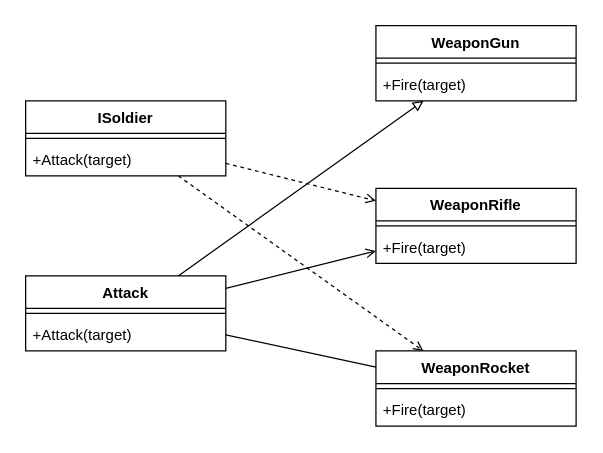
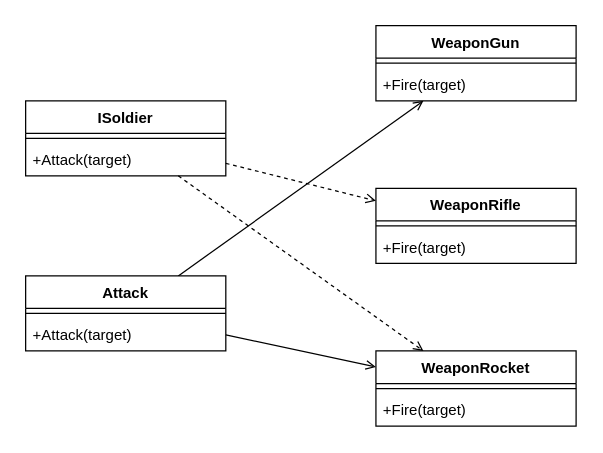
  <mxCell id="0" />
  <mxCell id="1" parent="0" />
  <mxCell id="2" style="edgeStyle=none;rounded=0;orthogonalLoop=1;jettySize=auto;html=1;endArrow=open;endFill=0;dashed=1;" edge="1" parent="1" source="4" target="13"><mxGeometry relative="1" as="geometry" /></mxCell>
  <mxCell id="3" style="edgeStyle=none;rounded=0;orthogonalLoop=1;jettySize=auto;html=1;endArrow=open;endFill=0;dashed=1;" edge="1" parent="1" source="4" target="16"><mxGeometry relative="1" as="geometry" /></mxCell>
  <mxCell id="4" value="ISoldier" style="swimlane;fontStyle=1;align=center;verticalAlign=top;childLayout=stackLayout;horizontal=1;startSize=26;horizontalStack=0;resizeParent=1;resizeParentMax=0;resizeLast=0;collapsible=1;marginBottom=0;whiteSpace=wrap;html=1;" vertex="1" parent="1"><mxGeometry y="80" width="160" height="60" as="geometry" x="20" /></mxCell>
  <mxCell id="5" value="" style="line;strokeWidth=1;fillColor=none;align=left;verticalAlign=middle;spacingTop=-1;spacingLeft=3;spacingRight=3;rotatable=0;labelPosition=right;points=[];portConstraint=eastwest;strokeColor=inherit;" vertex="1" parent="4"><mxGeometry y="26" width="160" height="8" as="geometry" /></mxCell>
  <mxCell id="6" value="+Attack(target)" style="text;strokeColor=none;fillColor=none;align=left;verticalAlign=top;spacingLeft=4;spacingRight=4;overflow=hidden;rotatable=0;points=[[0,0.5],[1,0.5]];portConstraint=eastwest;whiteSpace=wrap;html=1;" vertex="1" parent="4"><mxGeometry y="34" width="160" height="26" as="geometry" /></mxCell>
- <mxCell id="7" style="edgeStyle=none;rounded=0;orthogonalLoop=1;jettySize=auto;html=1;endArrow=block;endFill=0;" edge="1" parent="1" source="10" target="19"><mxGeometry relative="1" as="geometry" /></mxCell>
- <mxCell id="8" style="edgeStyle=none;rounded=0;orthogonalLoop=1;jettySize=auto;html=1;endArrow=open;endFill=0;" edge="1" parent="1" source="10" target="13"><mxGeometry relative="1" as="geometry" /></mxCell>
- <mxCell id="9" style="edgeStyle=none;rounded=0;orthogonalLoop=1;jettySize=auto;html=1;endArrow=none;endFill=0;" edge="1" parent="1" source="10" target="16"><mxGeometry relative="1" as="geometry" /></mxCell>
+ <mxCell id="7" style="edgeStyle=none;rounded=0;orthogonalLoop=1;jettySize=auto;html=1;endArrow=open;endFill=0;" edge="1" parent="1" source="10" target="19"><mxGeometry relative="1" as="geometry" /></mxCell>
+ <mxCell id="9" style="edgeStyle=none;rounded=0;orthogonalLoop=1;jettySize=auto;html=1;endArrow=open;endFill=0;" edge="1" parent="1" source="10" target="16"><mxGeometry relative="1" as="geometry" /></mxCell>
  <mxCell id="10" value="Attack" style="swimlane;fontStyle=1;align=center;verticalAlign=top;childLayout=stackLayout;horizontal=1;startSize=26;horizontalStack=0;resizeParent=1;resizeParentMax=0;resizeLast=0;collapsible=1;marginBottom=0;whiteSpace=wrap;html=1;" vertex="1" parent="1"><mxGeometry y="220" width="160" height="60" as="geometry" x="20" /></mxCell>
  <mxCell id="11" value="" style="line;strokeWidth=1;fillColor=none;align=left;verticalAlign=middle;spacingTop=-1;spacingLeft=3;spacingRight=3;rotatable=0;labelPosition=right;points=[];portConstraint=eastwest;strokeColor=inherit;" vertex="1" parent="10"><mxGeometry y="26" width="160" height="8" as="geometry" /></mxCell>
  <mxCell id="12" value="+Attack(target)" style="text;strokeColor=none;fillColor=none;align=left;verticalAlign=top;spacingLeft=4;spacingRight=4;overflow=hidden;rotatable=0;points=[[0,0.5],[1,0.5]];portConstraint=eastwest;whiteSpace=wrap;html=1;" vertex="1" parent="10"><mxGeometry y="34" width="160" height="26" as="geometry" /></mxCell>
  <mxCell id="13" value="WeaponRifle" style="swimlane;fontStyle=1;align=center;verticalAlign=top;childLayout=stackLayout;horizontal=1;startSize=26;horizontalStack=0;resizeParent=1;resizeParentMax=0;resizeLast=0;collapsible=1;marginBottom=0;whiteSpace=wrap;html=1;" vertex="1" parent="1"><mxGeometry x="300" y="150" width="160" height="60" as="geometry" /></mxCell>
  <mxCell id="14" value="" style="line;strokeWidth=1;fillColor=none;align=left;verticalAlign=middle;spacingTop=-1;spacingLeft=3;spacingRight=3;rotatable=0;labelPosition=right;points=[];portConstraint=eastwest;strokeColor=inherit;" vertex="1" parent="13"><mxGeometry y="26" width="160" height="8" as="geometry" /></mxCell>
  <mxCell id="15" value="+Fire(target)" style="text;strokeColor=none;fillColor=none;align=left;verticalAlign=top;spacingLeft=4;spacingRight=4;overflow=hidden;rotatable=0;points=[[0,0.5],[1,0.5]];portConstraint=eastwest;whiteSpace=wrap;html=1;" vertex="1" parent="13"><mxGeometry y="34" width="160" height="26" as="geometry" /></mxCell>
  <mxCell id="16" value="WeaponRocket" style="swimlane;fontStyle=1;align=center;verticalAlign=top;childLayout=stackLayout;horizontal=1;startSize=26;horizontalStack=0;resizeParent=1;resizeParentMax=0;resizeLast=0;collapsible=1;marginBottom=0;whiteSpace=wrap;html=1;" vertex="1" parent="1"><mxGeometry x="300" y="280" width="160" height="60" as="geometry" /></mxCell>
  <mxCell id="17" value="" style="line;strokeWidth=1;fillColor=none;align=left;verticalAlign=middle;spacingTop=-1;spacingLeft=3;spacingRight=3;rotatable=0;labelPosition=right;points=[];portConstraint=eastwest;strokeColor=inherit;" vertex="1" parent="16"><mxGeometry y="26" width="160" height="8" as="geometry" /></mxCell>
  <mxCell id="18" value="+Fire(target)" style="text;strokeColor=none;fillColor=none;align=left;verticalAlign=top;spacingLeft=4;spacingRight=4;overflow=hidden;rotatable=0;points=[[0,0.5],[1,0.5]];portConstraint=eastwest;whiteSpace=wrap;html=1;" vertex="1" parent="16"><mxGeometry y="34" width="160" height="26" as="geometry" /></mxCell>
  <mxCell id="19" value="WeaponGun" style="swimlane;fontStyle=1;align=center;verticalAlign=top;childLayout=stackLayout;horizontal=1;startSize=26;horizontalStack=0;resizeParent=1;resizeParentMax=0;resizeLast=0;collapsible=1;marginBottom=0;whiteSpace=wrap;html=1;" vertex="1" parent="1"><mxGeometry x="300" y="20" width="160" height="60" as="geometry" /></mxCell>
  <mxCell id="20" value="" style="line;strokeWidth=1;fillColor=none;align=left;verticalAlign=middle;spacingTop=-1;spacingLeft=3;spacingRight=3;rotatable=0;labelPosition=right;points=[];portConstraint=eastwest;strokeColor=inherit;" vertex="1" parent="19"><mxGeometry y="26" width="160" height="8" as="geometry" /></mxCell>
  <mxCell id="21" value="+Fire(target)" style="text;strokeColor=none;fillColor=none;align=left;verticalAlign=top;spacingLeft=4;spacingRight=4;overflow=hidden;rotatable=0;points=[[0,0.5],[1,0.5]];portConstraint=eastwest;whiteSpace=wrap;html=1;" vertex="1" parent="19"><mxGeometry y="34" width="160" height="26" as="geometry" /></mxCell>
